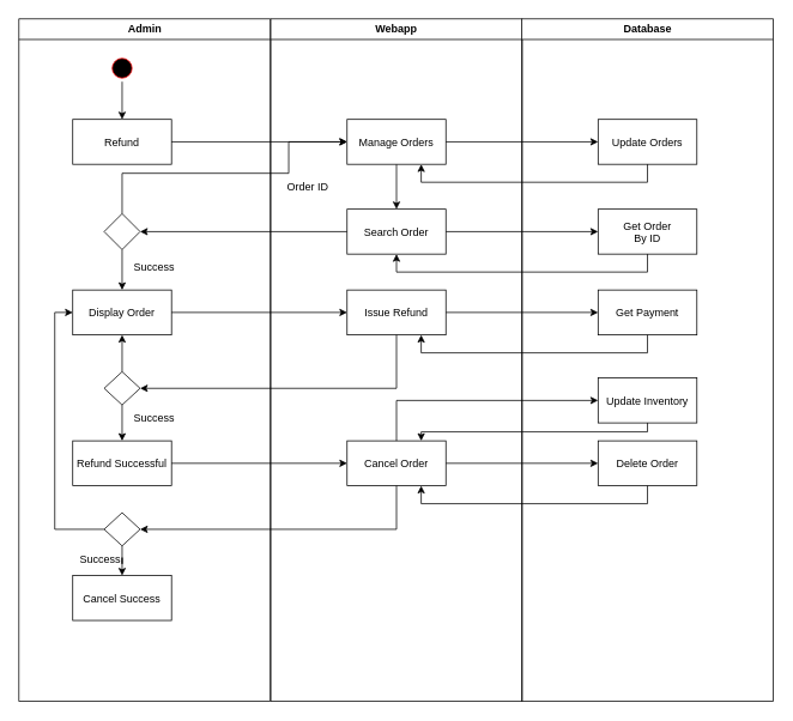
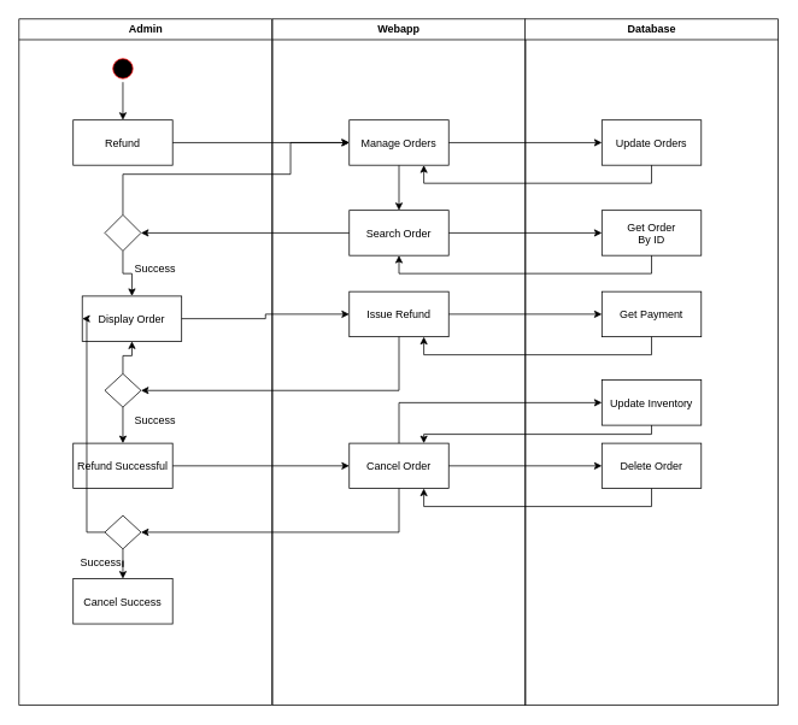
  <mxCell id="0" />
  <mxCell id="1" parent="0" />
  <mxCell id="2" value="Admin" style="swimlane;whiteSpace=wrap" parent="1" vertex="1"><mxGeometry x="20.5" y="20" width="280" height="760" as="geometry" /></mxCell>
  <mxCell id="3" style="edgeStyle=orthogonalEdgeStyle;rounded=0;orthogonalLoop=1;jettySize=auto;html=1;entryX=0.5;entryY=0;entryDx=0;entryDy=0;" edge="1" parent="2" source="4" target="5"><mxGeometry relative="1" as="geometry"><mxPoint x="115" y="102" as="targetPoint" /></mxGeometry></mxCell>
  <mxCell id="4" value="" style="ellipse;shape=startState;fillColor=#000000;strokeColor=#ff0000;" parent="2" vertex="1"><mxGeometry x="100" y="40" width="30" height="30" as="geometry" /></mxCell>
  <mxCell id="5" value="Refund" style="verticalAlign=middle;" parent="2" vertex="1"><mxGeometry x="60" y="112" width="110" height="50" as="geometry" /></mxCell>
  <mxCell id="6" style="edgeStyle=orthogonalEdgeStyle;rounded=0;orthogonalLoop=1;jettySize=auto;html=1;entryX=0.5;entryY=0;entryDx=0;entryDy=0;" edge="1" parent="2" source="7" target="8"><mxGeometry relative="1" as="geometry" /></mxCell>
  <mxCell id="7" value="" style="rhombus;whiteSpace=wrap;html=1;" vertex="1" parent="2"><mxGeometry x="95" y="217" width="40" height="40" as="geometry" /></mxCell>
- <mxCell id="8" value="Display Order" style="verticalAlign=middle;" vertex="1" parent="2"><mxGeometry x="60" y="302" width="110" height="50" as="geometry" /></mxCell>
+ <mxCell id="8" value="Display Order" style="verticalAlign=middle;" vertex="1" parent="2"><mxGeometry x="70" y="307" width="110" height="50" as="geometry" /></mxCell>
  <mxCell id="9" value="Success" style="text;html=1;align=center;verticalAlign=middle;resizable=0;points=[];autosize=1;strokeColor=none;fillColor=none;" vertex="1" parent="2"><mxGeometry x="115.5" y="262" width="70" height="30" as="geometry" /></mxCell>
  <mxCell id="10" style="edgeStyle=orthogonalEdgeStyle;rounded=0;orthogonalLoop=1;jettySize=auto;html=1;entryX=0.5;entryY=1;entryDx=0;entryDy=0;" edge="1" parent="2" source="12" target="8"><mxGeometry relative="1" as="geometry" /></mxCell>
  <mxCell id="11" style="edgeStyle=orthogonalEdgeStyle;rounded=0;orthogonalLoop=1;jettySize=auto;html=1;entryX=0.5;entryY=0;entryDx=0;entryDy=0;" edge="1" parent="2" source="12" target="13"><mxGeometry relative="1" as="geometry" /></mxCell>
  <mxCell id="12" value="" style="rhombus;whiteSpace=wrap;html=1;" vertex="1" parent="2"><mxGeometry x="95" y="393" width="40" height="37" as="geometry" /></mxCell>
  <mxCell id="13" value="Refund Successful" style="verticalAlign=middle;" vertex="1" parent="2"><mxGeometry x="60" y="470" width="110" height="50" as="geometry" /></mxCell>
  <mxCell id="14" value="Success" style="text;html=1;align=center;verticalAlign=middle;resizable=0;points=[];autosize=1;strokeColor=none;fillColor=none;" vertex="1" parent="2"><mxGeometry x="115.5" y="430" width="70" height="30" as="geometry" /></mxCell>
  <mxCell id="15" style="edgeStyle=orthogonalEdgeStyle;rounded=0;orthogonalLoop=1;jettySize=auto;html=1;entryX=0.5;entryY=0;entryDx=0;entryDy=0;" edge="1" parent="2" source="16" target="18"><mxGeometry relative="1" as="geometry" /></mxCell>
  <mxCell id="16" value="" style="rhombus;whiteSpace=wrap;html=1;" vertex="1" parent="2"><mxGeometry x="95" y="550" width="40" height="37" as="geometry" /></mxCell>
  <mxCell id="17" style="edgeStyle=orthogonalEdgeStyle;rounded=0;orthogonalLoop=1;jettySize=auto;html=1;entryX=0;entryY=0.5;entryDx=0;entryDy=0;exitX=0;exitY=0.5;exitDx=0;exitDy=0;" edge="1" parent="2" source="16" target="8"><mxGeometry relative="1" as="geometry" /></mxCell>
  <mxCell id="18" value="Cancel Success" style="verticalAlign=middle;" vertex="1" parent="2"><mxGeometry x="60" y="620" width="110" height="50" as="geometry" /></mxCell>
  <mxCell id="19" value="Success" style="text;html=1;align=center;verticalAlign=middle;resizable=0;points=[];autosize=1;strokeColor=none;fillColor=none;" vertex="1" parent="2"><mxGeometry x="55.5" y="587" width="70" height="30" as="geometry" /></mxCell>
  <mxCell id="20" value="Webapp" style="swimlane;whiteSpace=wrap" parent="1" vertex="1"><mxGeometry x="301" y="20" width="280" height="760" as="geometry" /></mxCell>
  <mxCell id="21" style="edgeStyle=orthogonalEdgeStyle;rounded=0;orthogonalLoop=1;jettySize=auto;html=1;entryX=0.5;entryY=0;entryDx=0;entryDy=0;" edge="1" parent="20" source="22" target="23"><mxGeometry relative="1" as="geometry" /></mxCell>
  <mxCell id="22" value="Manage Orders" style="" parent="20" vertex="1"><mxGeometry x="85" y="112" width="110" height="50" as="geometry" /></mxCell>
  <mxCell id="23" value="Search Order" style="" vertex="1" parent="20"><mxGeometry x="85" y="212" width="110" height="50" as="geometry" /></mxCell>
- <mxCell id="24" value="Order ID" style="text;html=1;align=center;verticalAlign=middle;resizable=0;points=[];autosize=1;strokeColor=none;fillColor=none;" vertex="1" parent="20"><mxGeometry x="5.5" y="172" width="70" height="30" as="geometry" /></mxCell>
  <mxCell id="25" value="Issue Refund" style="" vertex="1" parent="20"><mxGeometry x="85" y="302" width="110" height="50" as="geometry" /></mxCell>
  <mxCell id="26" value="Cancel Order" style="" vertex="1" parent="20"><mxGeometry x="85" y="470" width="110" height="50" as="geometry" /></mxCell>
  <mxCell id="27" value="Database" style="swimlane;whiteSpace=wrap" parent="1" vertex="1"><mxGeometry x="580.5" y="20" width="280" height="760" as="geometry" /></mxCell>
  <mxCell id="28" value="Update Orders" style="" vertex="1" parent="27"><mxGeometry x="85" y="112" width="110" height="50" as="geometry" /></mxCell>
  <mxCell id="29" value="&#10;Get Order&#10;By ID&#10;" style="" vertex="1" parent="27"><mxGeometry x="85" y="212" width="110" height="50" as="geometry" /></mxCell>
  <mxCell id="30" value="Get Payment" style="" vertex="1" parent="27"><mxGeometry x="85" y="302" width="110" height="50" as="geometry" /></mxCell>
  <mxCell id="31" value="Update Inventory" style="" vertex="1" parent="27"><mxGeometry x="85" y="400" width="110" height="50" as="geometry" /></mxCell>
  <mxCell id="32" value="Delete Order" style="" vertex="1" parent="27"><mxGeometry x="85" y="470" width="110" height="50" as="geometry" /></mxCell>
  <mxCell id="33" style="edgeStyle=orthogonalEdgeStyle;rounded=0;orthogonalLoop=1;jettySize=auto;html=1;entryX=0;entryY=0.5;entryDx=0;entryDy=0;" edge="1" parent="1" source="5" target="22"><mxGeometry relative="1" as="geometry" /></mxCell>
  <mxCell id="34" style="edgeStyle=orthogonalEdgeStyle;rounded=0;orthogonalLoop=1;jettySize=auto;html=1;entryX=0;entryY=0.5;entryDx=0;entryDy=0;" edge="1" parent="1" source="22" target="28"><mxGeometry relative="1" as="geometry" /></mxCell>
  <mxCell id="35" style="edgeStyle=orthogonalEdgeStyle;rounded=0;orthogonalLoop=1;jettySize=auto;html=1;entryX=0.75;entryY=1;entryDx=0;entryDy=0;exitX=0.5;exitY=1;exitDx=0;exitDy=0;" edge="1" parent="1" source="28" target="22"><mxGeometry relative="1" as="geometry" /></mxCell>
  <mxCell id="36" style="edgeStyle=orthogonalEdgeStyle;rounded=0;orthogonalLoop=1;jettySize=auto;html=1;entryX=0;entryY=0.5;entryDx=0;entryDy=0;" edge="1" parent="1" source="23" target="29"><mxGeometry relative="1" as="geometry" /></mxCell>
  <mxCell id="37" style="edgeStyle=orthogonalEdgeStyle;rounded=0;orthogonalLoop=1;jettySize=auto;html=1;entryX=0.5;entryY=1;entryDx=0;entryDy=0;exitX=0.5;exitY=1;exitDx=0;exitDy=0;" edge="1" parent="1" source="29" target="23"><mxGeometry relative="1" as="geometry" /></mxCell>
  <mxCell id="38" style="edgeStyle=orthogonalEdgeStyle;rounded=0;orthogonalLoop=1;jettySize=auto;html=1;entryX=1;entryY=0.5;entryDx=0;entryDy=0;" edge="1" parent="1" source="23" target="7"><mxGeometry relative="1" as="geometry" /></mxCell>
  <mxCell id="39" style="edgeStyle=orthogonalEdgeStyle;rounded=0;orthogonalLoop=1;jettySize=auto;html=1;entryX=0;entryY=0.5;entryDx=0;entryDy=0;exitX=0.5;exitY=0;exitDx=0;exitDy=0;" edge="1" parent="1" source="7" target="22"><mxGeometry relative="1" as="geometry"><Array as="points"><mxPoint x="136" y="192" /><mxPoint x="321" y="192" /></Array></mxGeometry></mxCell>
  <mxCell id="40" style="edgeStyle=orthogonalEdgeStyle;rounded=0;orthogonalLoop=1;jettySize=auto;html=1;entryX=0;entryY=0.5;entryDx=0;entryDy=0;" edge="1" parent="1" source="8" target="25"><mxGeometry relative="1" as="geometry" /></mxCell>
  <mxCell id="41" style="edgeStyle=orthogonalEdgeStyle;rounded=0;orthogonalLoop=1;jettySize=auto;html=1;entryX=0;entryY=0.5;entryDx=0;entryDy=0;" edge="1" parent="1" source="25" target="30"><mxGeometry relative="1" as="geometry" /></mxCell>
  <mxCell id="42" style="edgeStyle=orthogonalEdgeStyle;rounded=0;orthogonalLoop=1;jettySize=auto;html=1;entryX=0.75;entryY=1;entryDx=0;entryDy=0;exitX=0.5;exitY=1;exitDx=0;exitDy=0;" edge="1" parent="1" source="30" target="25"><mxGeometry relative="1" as="geometry" /></mxCell>
  <mxCell id="43" style="edgeStyle=orthogonalEdgeStyle;rounded=0;orthogonalLoop=1;jettySize=auto;html=1;entryX=1;entryY=0.5;entryDx=0;entryDy=0;exitX=0.5;exitY=1;exitDx=0;exitDy=0;" edge="1" parent="1" source="25" target="12"><mxGeometry relative="1" as="geometry" /></mxCell>
  <mxCell id="44" style="edgeStyle=orthogonalEdgeStyle;rounded=0;orthogonalLoop=1;jettySize=auto;html=1;entryX=0;entryY=0.5;entryDx=0;entryDy=0;" edge="1" parent="1" source="13" target="26"><mxGeometry relative="1" as="geometry" /></mxCell>
  <mxCell id="45" style="edgeStyle=orthogonalEdgeStyle;rounded=0;orthogonalLoop=1;jettySize=auto;html=1;entryX=0;entryY=0.5;entryDx=0;entryDy=0;exitX=0.5;exitY=0;exitDx=0;exitDy=0;" edge="1" parent="1" source="26" target="31"><mxGeometry relative="1" as="geometry" /></mxCell>
  <mxCell id="46" style="edgeStyle=orthogonalEdgeStyle;rounded=0;orthogonalLoop=1;jettySize=auto;html=1;entryX=0.75;entryY=0;entryDx=0;entryDy=0;exitX=0.5;exitY=1;exitDx=0;exitDy=0;" edge="1" parent="1" source="31" target="26"><mxGeometry relative="1" as="geometry"><Array as="points"><mxPoint x="721" y="480" /><mxPoint x="469" y="480" /></Array></mxGeometry></mxCell>
  <mxCell id="47" style="edgeStyle=orthogonalEdgeStyle;rounded=0;orthogonalLoop=1;jettySize=auto;html=1;entryX=0;entryY=0.5;entryDx=0;entryDy=0;" edge="1" parent="1" source="26" target="32"><mxGeometry relative="1" as="geometry" /></mxCell>
  <mxCell id="48" style="edgeStyle=orthogonalEdgeStyle;rounded=0;orthogonalLoop=1;jettySize=auto;html=1;entryX=0.75;entryY=1;entryDx=0;entryDy=0;exitX=0.5;exitY=1;exitDx=0;exitDy=0;" edge="1" parent="1" source="32" target="26"><mxGeometry relative="1" as="geometry" /></mxCell>
  <mxCell id="49" style="edgeStyle=orthogonalEdgeStyle;rounded=0;orthogonalLoop=1;jettySize=auto;html=1;entryX=1;entryY=0.5;entryDx=0;entryDy=0;exitX=0.5;exitY=1;exitDx=0;exitDy=0;" edge="1" parent="1" source="26" target="16"><mxGeometry relative="1" as="geometry" /></mxCell>
